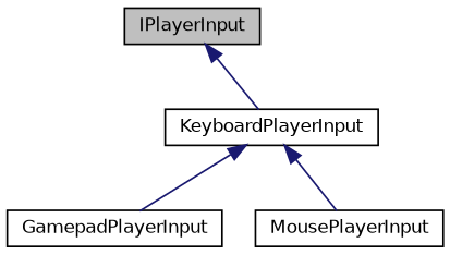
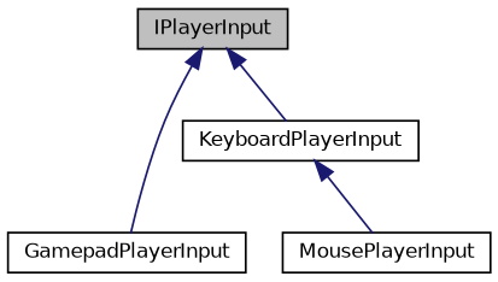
  digraph {
    node [color=black fillcolor=white fontname=Helvetica fontsize=10 shape=record style=filled]
    edge [color=midnightblue dir=back fontname=Helvetica fontsize=10 labelfontname=Helvetica labelfontsize=10 style=solid]
    n1 [fillcolor=grey75 fontcolor=black height=0.2 label=IPlayerInput width=0.4]
    n2 [height=0.2 label=GamepadPlayerInput width=0.4]
    n3 [height=0.2 label=KeyboardPlayerInput width=0.4]
    n4 [height=0.2 label=MousePlayerInput width=0.4]
-   n3 -> n2
+   n1 -> n2
    n1 -> n3
    n3 -> n4
  }
